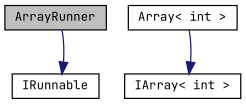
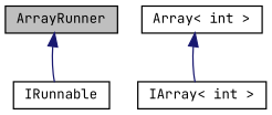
  digraph {
    fontname="JetBrains Mono"
    node [color=black fillcolor=white fontname="JetBrains Mono" fontsize=10 shape=record style=filled]
    edge [color=midnightblue dir=back fontname="JetBrains Mono" fontsize=10 labelfontname=Helvetica labelfontsize=10 style=solid]
    n1 [fillcolor=grey75 fontcolor=black height=0.2 label=ArrayRunner width=0.4]
    n2 [height=0.2 label="Array\< int \>" width=0.4]
    n3 [height=0.2 label="IArray\< int \>" width=0.4]
    n4 [height=0.2 label=IRunnable width=0.4]
-   n3 -> n2
-   n4 -> n1
+   n2 -> n3
+   n1 -> n4
  }
